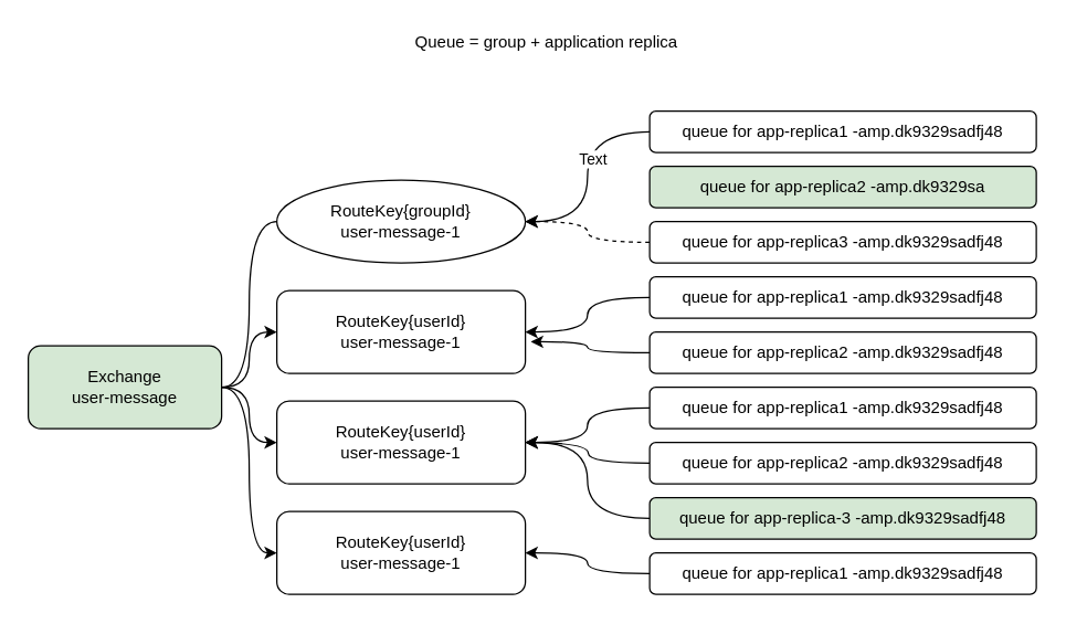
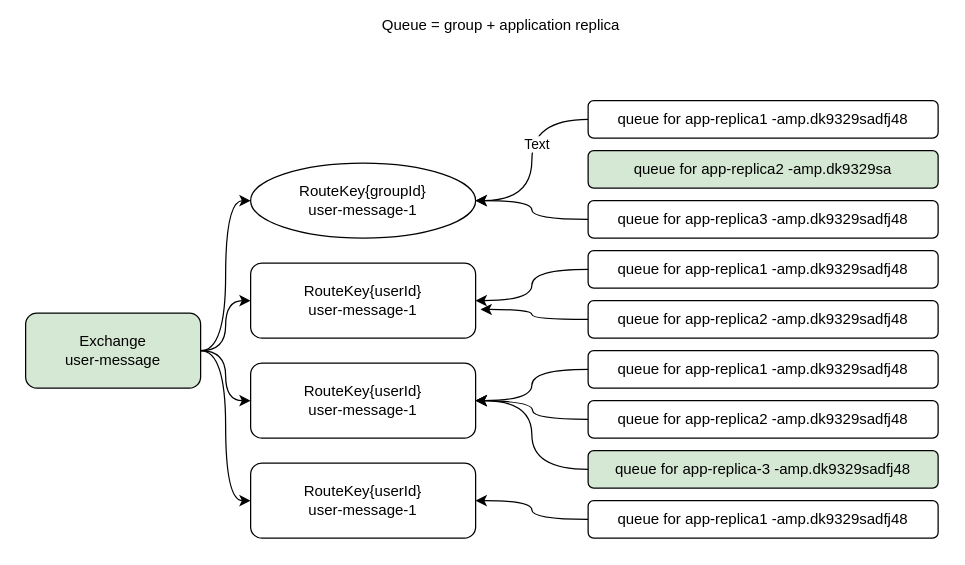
  <mxCell id="0" />
  <mxCell id="1" parent="0" />
- <mxCell id="2" style="edgeStyle=orthogonalEdgeStyle;rounded=0;orthogonalLoop=1;jettySize=auto;html=1;entryX=0;entryY=0.5;entryDx=0;entryDy=0;curved=1;endArrow=none;" parent="1" source="6" target="7" edge="1"><mxGeometry relative="1" as="geometry" /></mxCell>
+ <mxCell id="2" style="edgeStyle=orthogonalEdgeStyle;rounded=0;orthogonalLoop=1;jettySize=auto;html=1;entryX=0;entryY=0.5;entryDx=0;entryDy=0;curved=1;" parent="1" source="6" target="7" edge="1"><mxGeometry relative="1" as="geometry" /></mxCell>
  <mxCell id="3" style="edgeStyle=orthogonalEdgeStyle;curved=1;rounded=0;orthogonalLoop=1;jettySize=auto;html=1;entryX=0;entryY=0.5;entryDx=0;entryDy=0;" parent="1" source="6" target="10" edge="1"><mxGeometry relative="1" as="geometry" /></mxCell>
  <mxCell id="4" style="edgeStyle=orthogonalEdgeStyle;curved=1;rounded=0;orthogonalLoop=1;jettySize=auto;html=1;entryX=0;entryY=0.5;entryDx=0;entryDy=0;" parent="1" source="6" target="8" edge="1"><mxGeometry relative="1" as="geometry" /></mxCell>
  <mxCell id="5" style="edgeStyle=orthogonalEdgeStyle;curved=1;rounded=0;orthogonalLoop=1;jettySize=auto;html=1;entryX=0;entryY=0.5;entryDx=0;entryDy=0;" parent="1" source="6" target="9" edge="1"><mxGeometry relative="1" as="geometry" /></mxCell>
  <mxCell id="6" value="Exchange&lt;br&gt;user-message" style="rounded=1;whiteSpace=wrap;html=1;fillColor=#d5e8d4;" parent="1" vertex="1"><mxGeometry x="20" y="250" width="140" height="60" as="geometry" /></mxCell>
  <mxCell id="7" value="RouteKey{groupId}&lt;br&gt;user-message-1" style="ellipse;whiteSpace=wrap;html=1;" parent="1" vertex="1"><mxGeometry x="200" y="130" width="180" height="60" as="geometry" /></mxCell>
  <mxCell id="8" value="RouteKey{userId}&lt;br&gt;user-message-1" style="rounded=1;whiteSpace=wrap;html=1;" parent="1" vertex="1"><mxGeometry x="200" y="210" width="180" height="60" as="geometry" /></mxCell>
  <mxCell id="9" value="RouteKey{userId}&lt;br&gt;user-message-1" style="rounded=1;whiteSpace=wrap;html=1;" parent="1" vertex="1"><mxGeometry x="200" y="290" width="180" height="60" as="geometry" /></mxCell>
  <mxCell id="10" value="RouteKey{userId}&lt;br&gt;user-message-1" style="rounded=1;whiteSpace=wrap;html=1;" parent="1" vertex="1"><mxGeometry x="200" y="370" width="180" height="60" as="geometry" /></mxCell>
  <mxCell id="11" style="edgeStyle=orthogonalEdgeStyle;curved=1;rounded=0;orthogonalLoop=1;jettySize=auto;html=1;entryX=1;entryY=0.5;entryDx=0;entryDy=0;" parent="1" source="13" target="7" edge="1"><mxGeometry relative="1" as="geometry" /></mxCell>
  <mxCell id="12" value="Text" style="edgeLabel;html=1;align=center;verticalAlign=middle;resizable=0;points=[];" vertex="1" connectable="0" parent="11"><mxGeometry x="-0.458" y="19" relative="1" as="geometry"><mxPoint as="offset" /></mxGeometry></mxCell>
  <mxCell id="13" value="queue for app-replica1 -amp.dk9329sadfj48" style="rounded=1;whiteSpace=wrap;html=1;" parent="1" vertex="1"><mxGeometry x="470" y="80" width="280" height="30" as="geometry" /></mxCell>
  <mxCell id="14" value="queue for app-replica2 -amp.dk9329sa" style="rounded=1;whiteSpace=wrap;html=1;fillColor=#d5e8d4;" parent="1" vertex="1"><mxGeometry x="470" y="120" width="280" height="30" as="geometry" /></mxCell>
- <mxCell id="15" style="edgeStyle=orthogonalEdgeStyle;curved=1;rounded=0;orthogonalLoop=1;jettySize=auto;html=1;entryX=1;entryY=0.5;entryDx=0;entryDy=0;dashed=1;" parent="1" source="16" target="7" edge="1"><mxGeometry relative="1" as="geometry" /></mxCell>
+ <mxCell id="15" style="edgeStyle=orthogonalEdgeStyle;curved=1;rounded=0;orthogonalLoop=1;jettySize=auto;html=1;entryX=1;entryY=0.5;entryDx=0;entryDy=0;" parent="1" source="16" target="7" edge="1"><mxGeometry relative="1" as="geometry" /></mxCell>
  <mxCell id="16" value="queue for app-replica3 -amp.dk9329sadfj48" style="rounded=1;whiteSpace=wrap;html=1;" parent="1" vertex="1"><mxGeometry x="470" y="160" width="280" height="30" as="geometry" /></mxCell>
  <mxCell id="17" style="edgeStyle=orthogonalEdgeStyle;curved=1;rounded=0;orthogonalLoop=1;jettySize=auto;html=1;entryX=1;entryY=0.5;entryDx=0;entryDy=0;" parent="1" source="18" target="8" edge="1"><mxGeometry relative="1" as="geometry" /></mxCell>
  <mxCell id="18" value="queue for app-replica1 -amp.dk9329sadfj48" style="rounded=1;whiteSpace=wrap;html=1;" parent="1" vertex="1"><mxGeometry x="470" y="200" width="280" height="30" as="geometry" /></mxCell>
  <mxCell id="19" style="edgeStyle=orthogonalEdgeStyle;curved=1;rounded=0;orthogonalLoop=1;jettySize=auto;html=1;entryX=1.022;entryY=0.617;entryDx=0;entryDy=0;entryPerimeter=0;" parent="1" source="20" target="8" edge="1"><mxGeometry relative="1" as="geometry" /></mxCell>
  <mxCell id="20" value="queue for app-replica2 -amp.dk9329sadfj48" style="rounded=1;whiteSpace=wrap;html=1;" parent="1" vertex="1"><mxGeometry x="470" y="240" width="280" height="30" as="geometry" /></mxCell>
  <mxCell id="21" style="edgeStyle=orthogonalEdgeStyle;curved=1;rounded=0;orthogonalLoop=1;jettySize=auto;html=1;entryX=1;entryY=0.5;entryDx=0;entryDy=0;" parent="1" source="22" target="9" edge="1"><mxGeometry relative="1" as="geometry" /></mxCell>
  <mxCell id="22" value="queue for app-replica1 -amp.dk9329sadfj48" style="rounded=1;whiteSpace=wrap;html=1;" parent="1" vertex="1"><mxGeometry x="470" y="280" width="280" height="30" as="geometry" /></mxCell>
  <mxCell id="23" style="edgeStyle=orthogonalEdgeStyle;curved=1;rounded=0;orthogonalLoop=1;jettySize=auto;html=1;" parent="1" source="24" edge="1"><mxGeometry relative="1" as="geometry"><mxPoint x="380" y="320" as="targetPoint" /></mxGeometry></mxCell>
  <mxCell id="24" value="queue for app-replica2 -amp.dk9329sadfj48" style="rounded=1;whiteSpace=wrap;html=1;" parent="1" vertex="1"><mxGeometry x="470" y="320" width="280" height="30" as="geometry" /></mxCell>
  <mxCell id="25" style="edgeStyle=orthogonalEdgeStyle;curved=1;rounded=0;orthogonalLoop=1;jettySize=auto;html=1;entryX=1;entryY=0.5;entryDx=0;entryDy=0;" parent="1" source="26" target="9" edge="1"><mxGeometry relative="1" as="geometry" /></mxCell>
  <mxCell id="26" value="queue for app-replica-3 -amp.dk9329sadfj48" style="rounded=1;whiteSpace=wrap;html=1;fillColor=#d5e8d4;" parent="1" vertex="1"><mxGeometry x="470" y="360" width="280" height="30" as="geometry" /></mxCell>
  <mxCell id="27" style="edgeStyle=orthogonalEdgeStyle;curved=1;rounded=0;orthogonalLoop=1;jettySize=auto;html=1;entryX=1;entryY=0.5;entryDx=0;entryDy=0;" parent="1" source="28" target="10" edge="1"><mxGeometry relative="1" as="geometry" /></mxCell>
  <mxCell id="28" value="queue for app-replica1 -amp.dk9329sadfj48" style="rounded=1;whiteSpace=wrap;html=1;" parent="1" vertex="1"><mxGeometry x="470" y="400" width="280" height="30" as="geometry" /></mxCell>
- <mxCell id="29" value="Queue = group + application replica" style="text;html=1;strokeColor=none;fillColor=none;align=center;verticalAlign=middle;whiteSpace=wrap;rounded=0;" vertex="1" parent="1"><mxGeometry x="243" y="20" width="305" height="20" as="geometry" /></mxCell>
+ <mxCell id="29" value="Queue = group + application replica" style="text;html=1;strokeColor=none;fillColor=none;align=center;verticalAlign=middle;whiteSpace=wrap;rounded=0;" vertex="1" parent="1"><mxGeometry x="248" y="10" width="305" height="20" as="geometry" /></mxCell>
